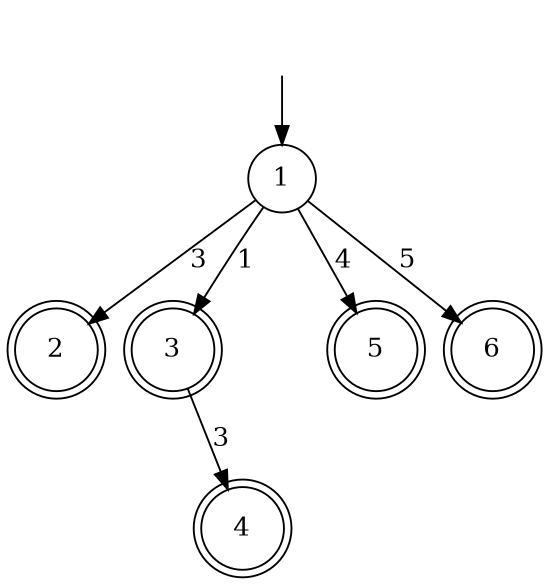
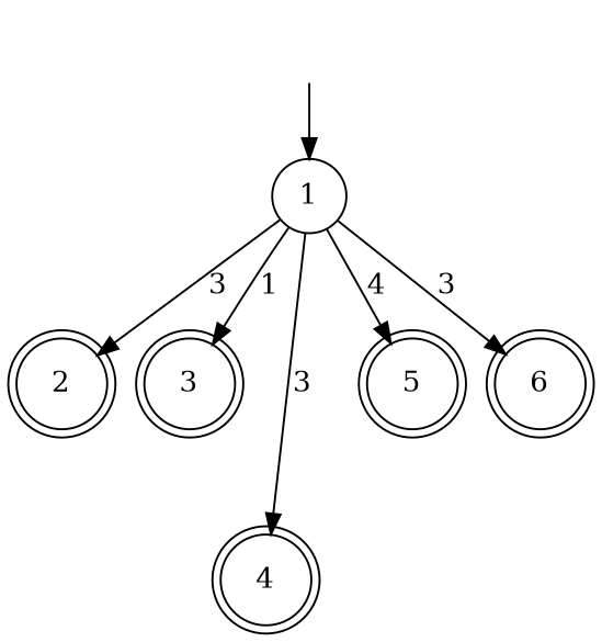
  digraph {
    node [shape=doublecircle]
    "" [shape=none]
    1 [shape=circle]
    2
    3
    4
    5
    6
    "" -> 1
    1 -> 2 [label=3]
    1 -> 3 [label=1]
-   3 -> 4 [label=3]
+   1 -> 4 [label=3]
    1 -> 5 [label=4]
-   1 -> 6 [label=5]
+   1 -> 6 [label=3]
  }
